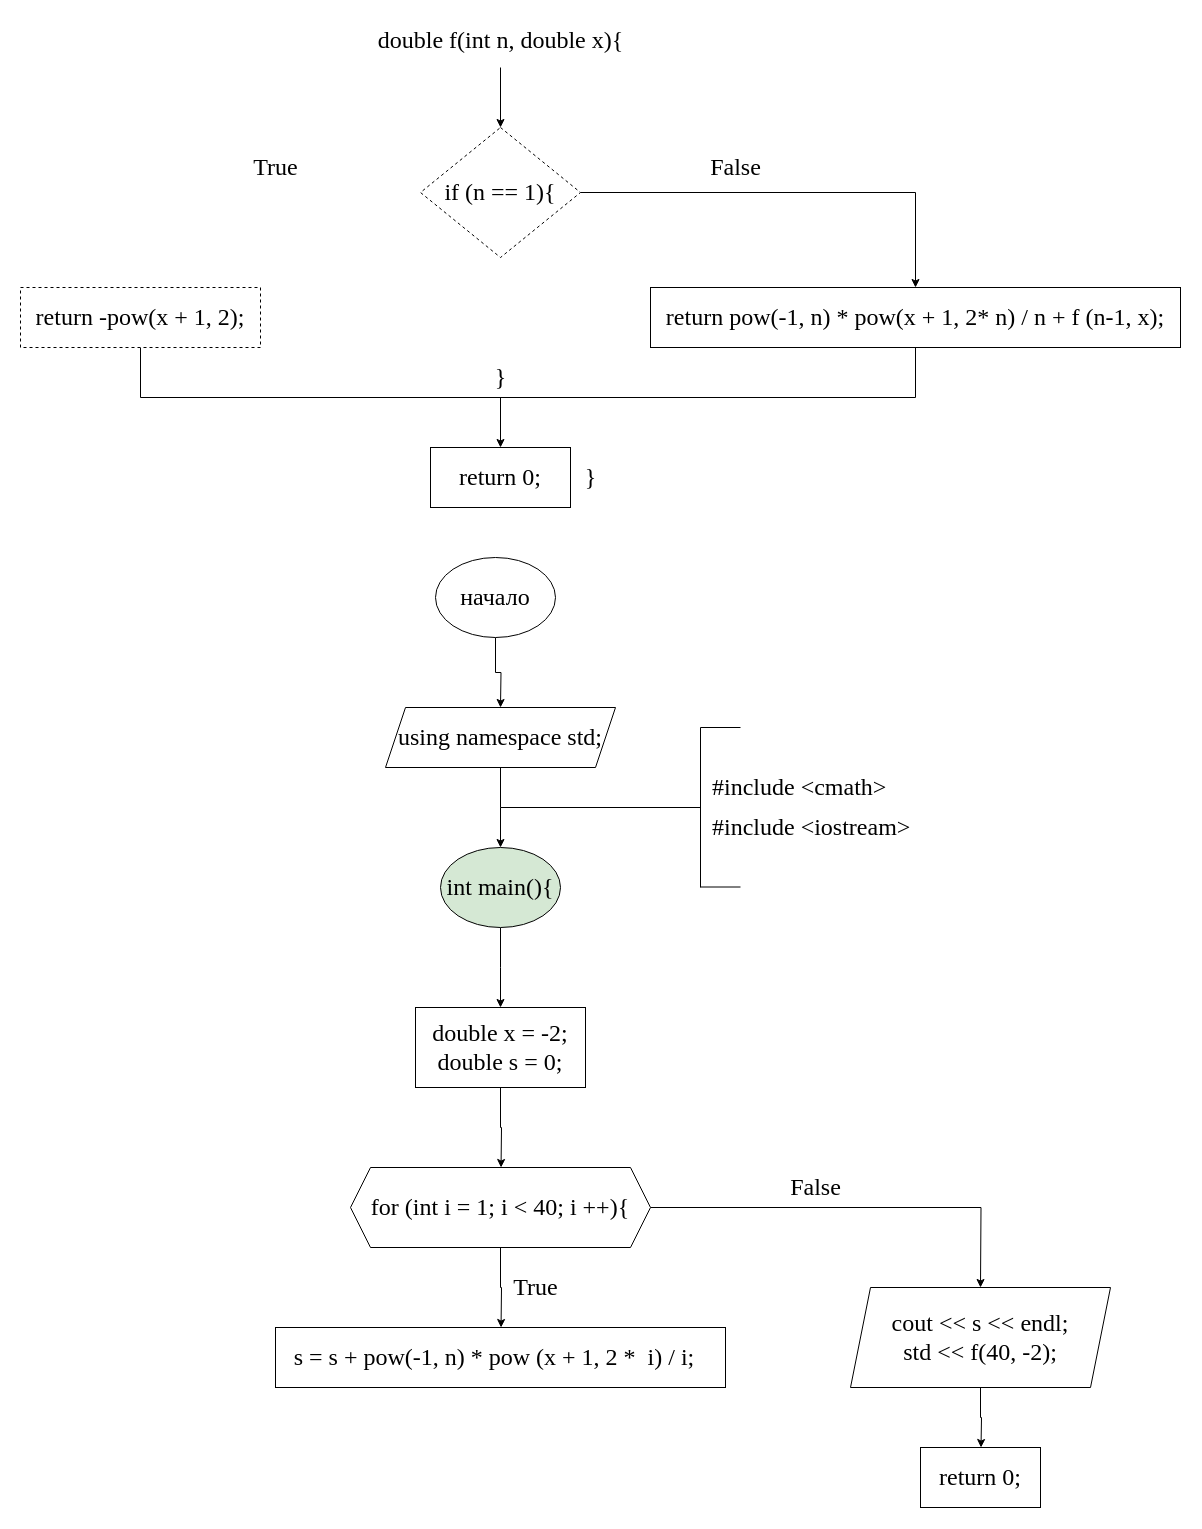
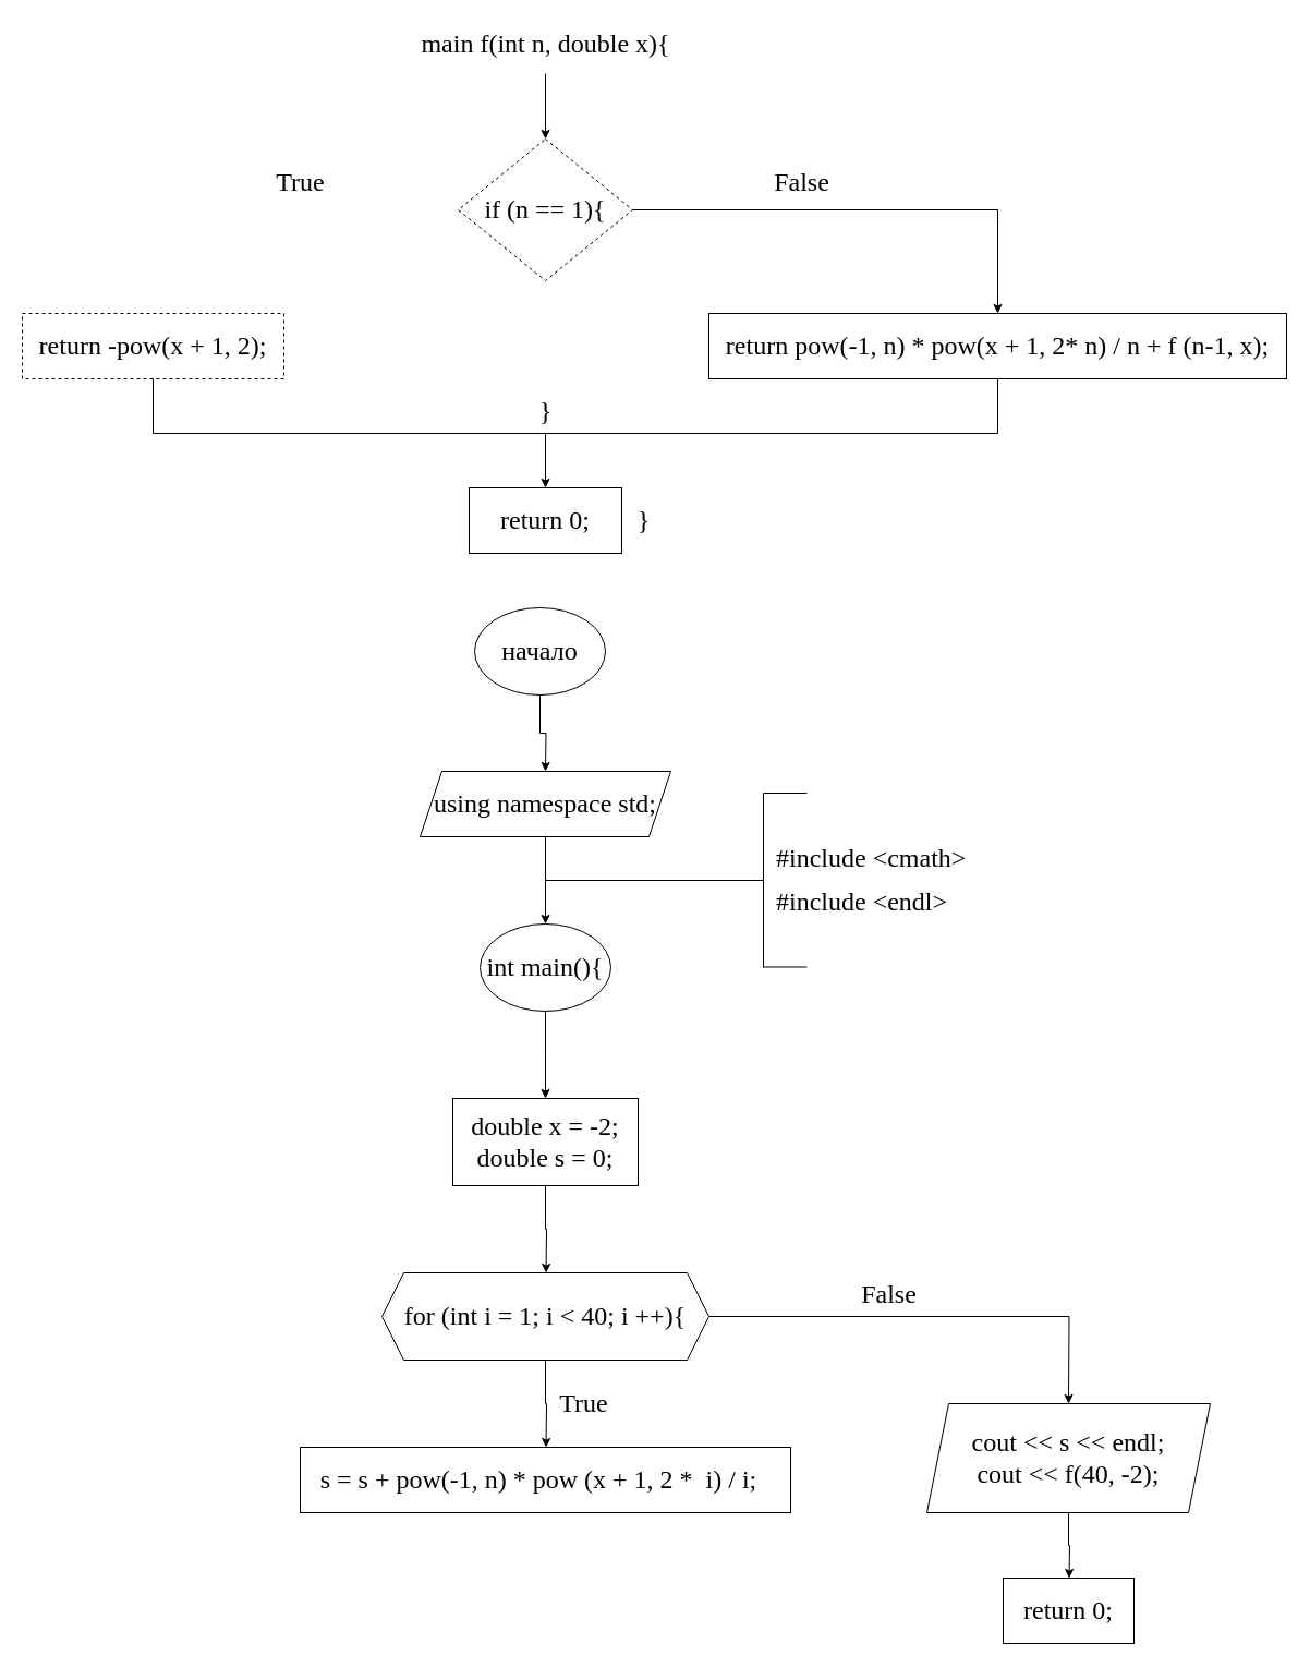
  <mxCell id="0" />
  <mxCell id="1" parent="0" />
  <mxCell id="2" style="edgeStyle=orthogonalEdgeStyle;rounded=0;orthogonalLoop=1;jettySize=auto;html=1;exitX=0.5;exitY=1;exitDx=0;exitDy=0;" edge="1" parent="1" source="3"><mxGeometry relative="1" as="geometry"><mxPoint x="500" y="707" as="targetPoint" /></mxGeometry></mxCell>
  <mxCell id="3" value="начало" style="ellipse;whiteSpace=wrap;html=1;fontFamily=Times New Roman;fontSize=24;" vertex="1" parent="1"><mxGeometry x="435" y="557" width="120" height="80" as="geometry" /></mxCell>
  <mxCell id="4" style="edgeStyle=orthogonalEdgeStyle;rounded=0;orthogonalLoop=1;jettySize=auto;html=1;exitX=0.5;exitY=1;exitDx=0;exitDy=0;fontFamily=Times New Roman;fontSize=24;fontColor=default;" edge="1" parent="1" source="5"><mxGeometry relative="1" as="geometry"><mxPoint x="500" y="847" as="targetPoint" /></mxGeometry></mxCell>
  <mxCell id="5" value="using namespace std;" style="shape=parallelogram;perimeter=parallelogramPerimeter;whiteSpace=wrap;html=1;fixedSize=1;strokeColor=default;align=center;verticalAlign=middle;fontFamily=Times New Roman;fontSize=24;fontColor=default;fillColor=default;" vertex="1" parent="1"><mxGeometry x="385" y="707" width="230" height="60" as="geometry" /></mxCell>
  <mxCell id="6" style="edgeStyle=orthogonalEdgeStyle;rounded=0;orthogonalLoop=1;jettySize=auto;html=1;exitX=0.5;exitY=1;exitDx=0;exitDy=0;fontFamily=Times New Roman;fontSize=24;fontColor=default;" edge="1" parent="1" source="7"><mxGeometry relative="1" as="geometry"><mxPoint x="500" y="1007" as="targetPoint" /></mxGeometry></mxCell>
- <mxCell id="7" value="int main(){" style="ellipse;whiteSpace=wrap;html=1;fontFamily=Times New Roman;fontSize=24;fillColor=#d5e8d4;" vertex="1" parent="1"><mxGeometry x="440" y="847" width="120" height="80" as="geometry" /></mxCell>
+ <mxCell id="7" value="int main(){" style="ellipse;whiteSpace=wrap;html=1;fontFamily=Times New Roman;fontSize=24;" vertex="1" parent="1"><mxGeometry x="440" y="847" width="120" height="80" as="geometry" /></mxCell>
  <mxCell id="8" value="" style="endArrow=none;html=1;rounded=0;fontFamily=Times New Roman;fontSize=24;fontColor=default;" edge="1" parent="1"><mxGeometry width="50" height="50" relative="1" as="geometry"><mxPoint x="500" y="807" as="sourcePoint" /><mxPoint x="700" y="807" as="targetPoint" /></mxGeometry></mxCell>
  <mxCell id="9" value="" style="endArrow=none;html=1;rounded=0;fontFamily=Times New Roman;fontSize=24;fontColor=default;" edge="1" parent="1"><mxGeometry width="50" height="50" relative="1" as="geometry"><mxPoint x="700" y="887" as="sourcePoint" /><mxPoint x="700" y="727" as="targetPoint" /></mxGeometry></mxCell>
  <mxCell id="10" value="" style="endArrow=none;html=1;rounded=0;fontFamily=Times New Roman;fontSize=24;fontColor=default;" edge="1" parent="1"><mxGeometry width="50" height="50" relative="1" as="geometry"><mxPoint x="700" y="727" as="sourcePoint" /><mxPoint x="740" y="727" as="targetPoint" /></mxGeometry></mxCell>
  <mxCell id="11" value="" style="endArrow=none;html=1;rounded=0;fontFamily=Times New Roman;fontSize=24;fontColor=default;" edge="1" parent="1"><mxGeometry width="50" height="50" relative="1" as="geometry"><mxPoint x="700" y="886.5" as="sourcePoint" /><mxPoint x="740" y="886.5" as="targetPoint" /></mxGeometry></mxCell>
  <mxCell id="12" value="#include &amp;lt;cmath&amp;gt;" style="text;html=1;align=left;verticalAlign=middle;resizable=0;points=[];autosize=1;strokeColor=none;fillColor=none;fontSize=24;fontFamily=Times New Roman;fontColor=default;" vertex="1" parent="1"><mxGeometry x="710" y="767" width="200" height="40" as="geometry" /></mxCell>
- <mxCell id="13" value="#include &amp;lt;iostream&amp;gt;" style="text;html=1;align=left;verticalAlign=middle;resizable=0;points=[];autosize=1;strokeColor=none;fillColor=none;fontSize=24;fontFamily=Times New Roman;fontColor=default;" vertex="1" parent="1"><mxGeometry x="710" y="807" width="220" height="40" as="geometry" /></mxCell>
- <mxCell id="14" value="double f(int n, double x){" style="text;html=1;align=center;verticalAlign=middle;resizable=0;points=[];autosize=1;strokeColor=none;fillColor=none;fontSize=24;fontFamily=Times New Roman;fontColor=default;" vertex="1" parent="1"><mxGeometry x="365" y="20" width="270" height="40" as="geometry" /></mxCell>
+ <mxCell id="13" value="#include &amp;lt;endl&amp;gt;" style="text;html=1;align=left;verticalAlign=middle;resizable=0;points=[];autosize=1;strokeColor=none;fillColor=none;fontSize=24;fontFamily=Times New Roman;fontColor=default;" vertex="1" parent="1"><mxGeometry x="710" y="807" width="220" height="40" as="geometry" /></mxCell>
+ <mxCell id="14" value="main f(int n, double x){" style="text;html=1;align=center;verticalAlign=middle;resizable=0;points=[];autosize=1;strokeColor=none;fillColor=none;fontSize=24;fontFamily=Times New Roman;fontColor=default;" vertex="1" parent="1"><mxGeometry x="365" y="20" width="270" height="40" as="geometry" /></mxCell>
  <mxCell id="15" value="" style="endArrow=classic;html=1;rounded=0;fontFamily=Times New Roman;fontSize=24;fontColor=default;entryX=0.5;entryY=0;entryDx=0;entryDy=0;" edge="1" parent="1" target="17"><mxGeometry width="50" height="50" relative="1" as="geometry"><mxPoint x="500" y="67" as="sourcePoint" /><mxPoint x="499" y="127" as="targetPoint" /></mxGeometry></mxCell>
  <mxCell id="16" style="edgeStyle=orthogonalEdgeStyle;rounded=0;orthogonalLoop=1;jettySize=auto;html=1;exitX=1;exitY=0.5;exitDx=0;exitDy=0;entryX=0.5;entryY=0;entryDx=0;entryDy=0;fontFamily=Times New Roman;fontSize=24;fontColor=default;" edge="1" parent="1" source="17" target="22"><mxGeometry relative="1" as="geometry" /></mxCell>
  <mxCell id="17" value="if (n == 1){" style="rhombus;whiteSpace=wrap;html=1;strokeColor=default;align=center;verticalAlign=middle;fontFamily=Times New Roman;fontSize=24;fontColor=default;fillColor=default;dashed=1;" vertex="1" parent="1"><mxGeometry x="420" y="127" width="160" height="130" as="geometry" /></mxCell>
  <mxCell id="18" value="True" style="text;html=1;align=center;verticalAlign=middle;resizable=0;points=[];autosize=1;strokeColor=none;fillColor=none;fontSize=24;fontFamily=Times New Roman;fontColor=default;" vertex="1" parent="1"><mxGeometry x="240" y="147" width="70" height="40" as="geometry" /></mxCell>
  <mxCell id="19" value="False" style="text;html=1;align=center;verticalAlign=middle;resizable=0;points=[];autosize=1;strokeColor=none;fillColor=none;fontSize=24;fontFamily=Times New Roman;fontColor=default;" vertex="1" parent="1"><mxGeometry x="700" y="147" width="70" height="40" as="geometry" /></mxCell>
  <mxCell id="20" style="edgeStyle=orthogonalEdgeStyle;rounded=0;orthogonalLoop=1;jettySize=auto;html=1;exitX=0.5;exitY=1;exitDx=0;exitDy=0;entryX=0.5;entryY=1;entryDx=0;entryDy=0;fontFamily=Times New Roman;fontSize=24;fontColor=default;endArrow=none;endFill=0;" edge="1" parent="1" source="21" target="22"><mxGeometry relative="1" as="geometry"><Array as="points"><mxPoint x="140" y="397" /><mxPoint x="915" y="397" /></Array></mxGeometry></mxCell>
  <mxCell id="21" value="return -pow(x + 1, 2);" style="rounded=0;whiteSpace=wrap;html=1;strokeColor=default;align=center;verticalAlign=middle;fontFamily=Times New Roman;fontSize=24;fontColor=default;fillColor=default;dashed=1;" vertex="1" parent="1"><mxGeometry x="20" y="287" width="240" height="60" as="geometry" /></mxCell>
  <mxCell id="22" value="return pow(-1, n) * pow(x + 1, 2* n) / n + f (n-1, x);" style="rounded=0;whiteSpace=wrap;html=1;strokeColor=default;align=center;verticalAlign=middle;fontFamily=Times New Roman;fontSize=24;fontColor=default;fillColor=default;" vertex="1" parent="1"><mxGeometry x="650" y="287" width="530" height="60" as="geometry" /></mxCell>
  <mxCell id="23" value="" style="endArrow=classic;html=1;rounded=0;fontFamily=Times New Roman;fontSize=24;fontColor=default;" edge="1" parent="1"><mxGeometry width="50" height="50" relative="1" as="geometry"><mxPoint x="500" y="397" as="sourcePoint" /><mxPoint x="500" y="447" as="targetPoint" /></mxGeometry></mxCell>
  <mxCell id="24" value="return 0;" style="rounded=0;whiteSpace=wrap;html=1;strokeColor=default;align=center;verticalAlign=middle;fontFamily=Times New Roman;fontSize=24;fontColor=default;fillColor=default;" vertex="1" parent="1"><mxGeometry x="430" y="447" width="140" height="60" as="geometry" /></mxCell>
  <mxCell id="25" value="}" style="text;html=1;align=center;verticalAlign=middle;resizable=0;points=[];autosize=1;strokeColor=none;fillColor=none;fontSize=24;fontFamily=Times New Roman;fontColor=default;" vertex="1" parent="1"><mxGeometry x="480" y="357" width="40" height="40" as="geometry" /></mxCell>
  <mxCell id="26" value="}" style="text;html=1;align=center;verticalAlign=middle;resizable=0;points=[];autosize=1;strokeColor=none;fillColor=none;fontSize=24;fontFamily=Times New Roman;fontColor=default;" vertex="1" parent="1"><mxGeometry x="570" y="457" width="40" height="40" as="geometry" /></mxCell>
  <mxCell id="27" style="edgeStyle=orthogonalEdgeStyle;rounded=0;orthogonalLoop=1;jettySize=auto;html=1;exitX=0.5;exitY=1;exitDx=0;exitDy=0;fontFamily=Times New Roman;fontSize=24;fontColor=default;" edge="1" parent="1" source="28"><mxGeometry relative="1" as="geometry"><mxPoint x="500.538" y="1167" as="targetPoint" /></mxGeometry></mxCell>
  <mxCell id="28" value="double x = -2;&lt;br&gt;double s = 0;" style="rounded=0;whiteSpace=wrap;html=1;strokeColor=default;align=center;verticalAlign=middle;fontFamily=Times New Roman;fontSize=24;fontColor=default;fillColor=default;" vertex="1" parent="1"><mxGeometry x="415" y="1007" width="170" height="80" as="geometry" /></mxCell>
  <mxCell id="29" style="edgeStyle=orthogonalEdgeStyle;rounded=0;orthogonalLoop=1;jettySize=auto;html=1;exitX=0.5;exitY=1;exitDx=0;exitDy=0;fontFamily=Times New Roman;fontSize=24;fontColor=default;" edge="1" parent="1" source="31"><mxGeometry relative="1" as="geometry"><mxPoint x="500.538" y="1327" as="targetPoint" /></mxGeometry></mxCell>
  <mxCell id="30" style="edgeStyle=orthogonalEdgeStyle;rounded=0;orthogonalLoop=1;jettySize=auto;html=1;exitX=1;exitY=0.5;exitDx=0;exitDy=0;fontFamily=Times New Roman;fontSize=24;fontColor=default;" edge="1" parent="1" source="31"><mxGeometry relative="1" as="geometry"><mxPoint x="980" y="1287" as="targetPoint" /></mxGeometry></mxCell>
  <mxCell id="31" value="for (int i = 1; i &amp;lt; 40; i ++){" style="shape=hexagon;perimeter=hexagonPerimeter2;whiteSpace=wrap;html=1;fixedSize=1;strokeColor=default;align=center;verticalAlign=middle;fontFamily=Times New Roman;fontSize=24;fontColor=default;fillColor=default;" vertex="1" parent="1"><mxGeometry x="350" y="1167" width="300" height="80" as="geometry" /></mxCell>
  <mxCell id="32" value="True" style="text;html=1;align=center;verticalAlign=middle;resizable=0;points=[];autosize=1;strokeColor=none;fillColor=none;fontSize=24;fontFamily=Times New Roman;fontColor=default;" vertex="1" parent="1"><mxGeometry x="500" y="1267" width="70" height="40" as="geometry" /></mxCell>
  <mxCell id="33" value="s = s + pow(-1, n) * pow (x + 1, 2 *&amp;nbsp; i) / i;&amp;nbsp;&amp;nbsp;" style="whiteSpace=wrap;html=1;strokeColor=default;align=center;verticalAlign=middle;fontFamily=Times New Roman;fontSize=24;fontColor=default;fillColor=default;" vertex="1" parent="1"><mxGeometry x="275" y="1327" width="450" height="60" as="geometry" /></mxCell>
  <mxCell id="34" style="edgeStyle=orthogonalEdgeStyle;rounded=0;orthogonalLoop=1;jettySize=auto;html=1;exitX=0.5;exitY=1;exitDx=0;exitDy=0;fontFamily=Times New Roman;fontSize=24;fontColor=default;" edge="1" parent="1" source="35"><mxGeometry relative="1" as="geometry"><mxPoint x="980.5" y="1447" as="targetPoint" /></mxGeometry></mxCell>
- <mxCell id="35" value="cout &amp;lt;&amp;lt; s &amp;lt;&amp;lt; endl;&lt;br&gt;std &amp;lt;&amp;lt; f(40, -2);" style="shape=parallelogram;perimeter=parallelogramPerimeter;whiteSpace=wrap;html=1;fixedSize=1;strokeColor=default;align=center;verticalAlign=middle;fontFamily=Times New Roman;fontSize=24;fontColor=default;fillColor=default;" vertex="1" parent="1"><mxGeometry x="850" y="1287" width="260" height="100" as="geometry" /></mxCell>
+ <mxCell id="35" value="cout &amp;lt;&amp;lt; s &amp;lt;&amp;lt; endl;&lt;br&gt;cout &amp;lt;&amp;lt; f(40, -2);" style="shape=parallelogram;perimeter=parallelogramPerimeter;whiteSpace=wrap;html=1;fixedSize=1;strokeColor=default;align=center;verticalAlign=middle;fontFamily=Times New Roman;fontSize=24;fontColor=default;fillColor=default;" vertex="1" parent="1"><mxGeometry x="850" y="1287" width="260" height="100" as="geometry" /></mxCell>
  <mxCell id="36" value="return 0;" style="whiteSpace=wrap;html=1;strokeColor=default;align=center;verticalAlign=middle;fontFamily=Times New Roman;fontSize=24;fontColor=default;fillColor=default;" vertex="1" parent="1"><mxGeometry x="920" y="1447" width="120" height="60" as="geometry" /></mxCell>
  <mxCell id="37" value="False" style="text;html=1;align=center;verticalAlign=middle;resizable=0;points=[];autosize=1;strokeColor=none;fillColor=none;fontSize=24;fontFamily=Times New Roman;fontColor=default;" vertex="1" parent="1"><mxGeometry x="780" y="1167" width="70" height="40" as="geometry" /></mxCell>
